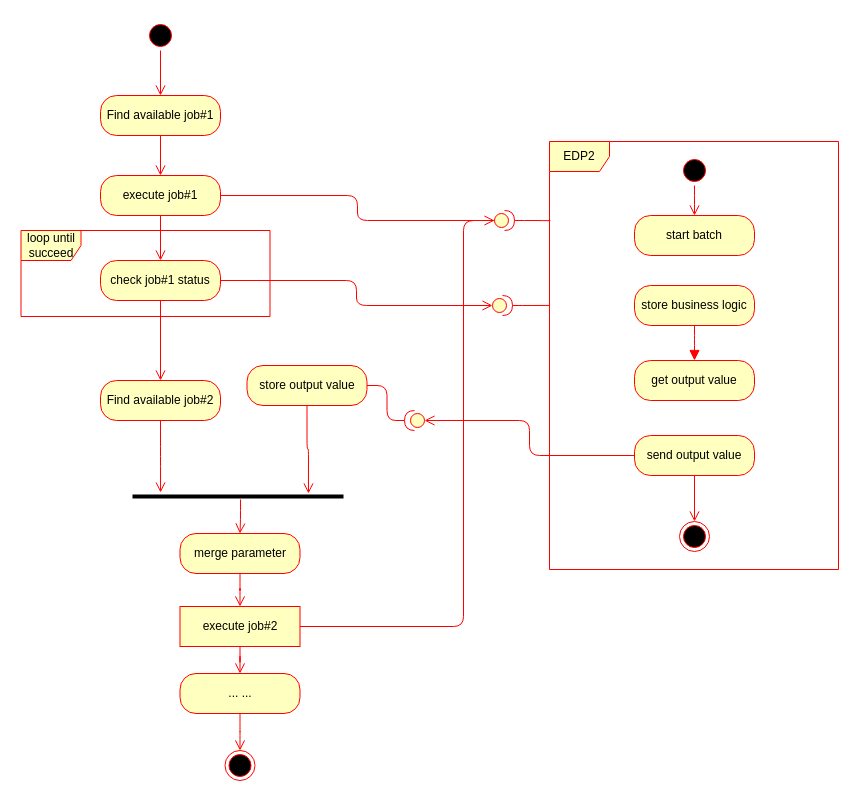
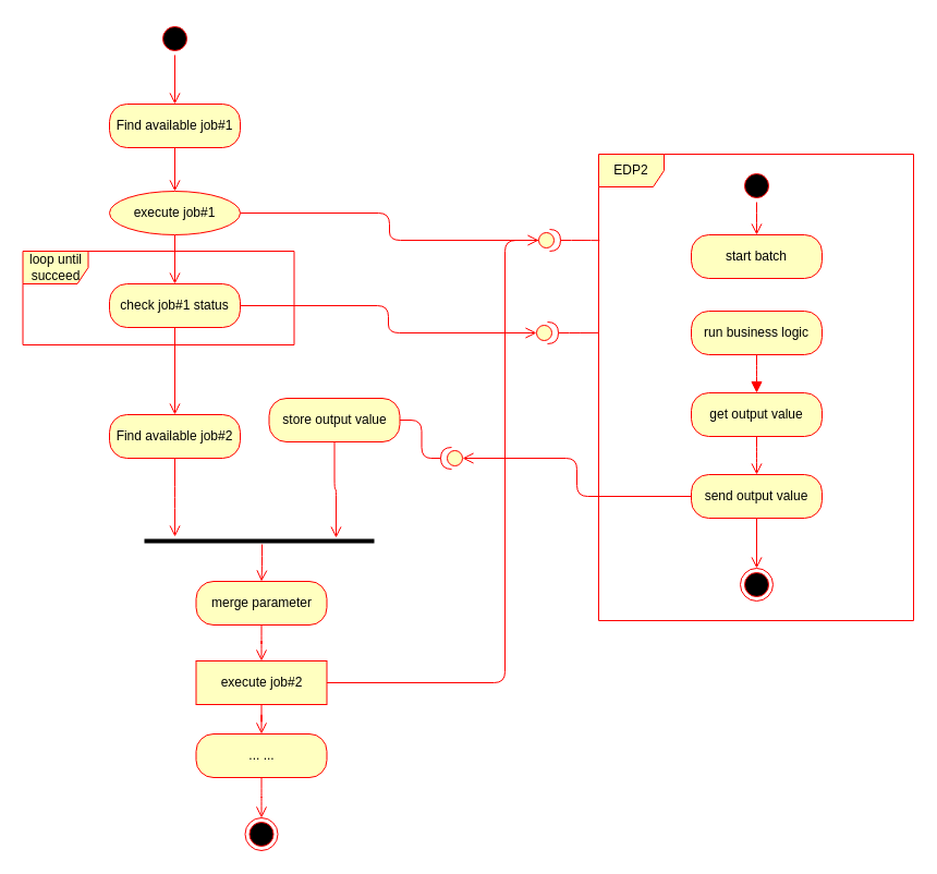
  <mxCell id="0" />
  <mxCell id="1" parent="0" />
  <mxCell id="2" value="" style="ellipse;html=1;shape=startState;fillColor=#000000;strokeColor=#ff0000;" vertex="1" parent="1"><mxGeometry x="145" y="20" width="30" height="30" as="geometry" /></mxCell>
  <mxCell id="3" value="" style="edgeStyle=orthogonalEdgeStyle;html=1;verticalAlign=bottom;endArrow=open;endSize=8;strokeColor=#ff0000;" edge="1" source="2" parent="1" target="5"><mxGeometry relative="1" as="geometry"><mxPoint x="160" y="95" as="targetPoint" /></mxGeometry></mxCell>
  <mxCell id="4" value="" style="edgeStyle=orthogonalEdgeStyle;orthogonalLoop=1;jettySize=auto;html=1;endArrow=open;endSize=8;strokeColor=#ff0000;" edge="1" parent="1" source="5" target="8"><mxGeometry relative="1" as="geometry" /></mxCell>
  <mxCell id="5" value="Find available job#1" style="rounded=1;whiteSpace=wrap;html=1;arcSize=40;fontColor=#000000;fillColor=#ffffc0;strokeColor=#ff0000;" vertex="1" parent="1"><mxGeometry x="100" y="95" width="120" height="40" as="geometry" /></mxCell>
  <mxCell id="6" style="edgeStyle=orthogonalEdgeStyle;orthogonalLoop=1;jettySize=auto;html=1;entryX=0;entryY=0.5;entryDx=0;entryDy=0;entryPerimeter=0;endArrow=open;endSize=8;strokeColor=#ff0000;" edge="1" parent="1" source="8" target="32"><mxGeometry relative="1" as="geometry"><mxPoint x="482" y="215" as="targetPoint" /></mxGeometry></mxCell>
  <mxCell id="7" value="" style="edgeStyle=orthogonalEdgeStyle;orthogonalLoop=1;jettySize=auto;html=1;endArrow=open;endFill=0;endSize=8;strokeColor=#ff0000;" edge="1" parent="1" source="8" target="11"><mxGeometry relative="1" as="geometry" /></mxCell>
- <mxCell id="8" value="execute job#1&lt;br&gt;" style="rounded=1;whiteSpace=wrap;html=1;arcSize=40;fontColor=#000000;fillColor=#ffffc0;strokeColor=#ff0000;" vertex="1" parent="1"><mxGeometry x="100" y="175" width="120" height="40" as="geometry" /></mxCell>
+ <mxCell id="8" value="execute job#1&lt;br&gt;" style="ellipse;whiteSpace=wrap;html=1;arcSize=40;fontColor=#000000;fillColor=#ffffc0;strokeColor=#ff0000;" vertex="1" parent="1"><mxGeometry x="100" y="175" width="120" height="40" as="geometry" /></mxCell>
  <mxCell id="9" style="edgeStyle=orthogonalEdgeStyle;orthogonalLoop=1;jettySize=auto;html=1;entryX=0;entryY=0.5;entryDx=0;entryDy=0;entryPerimeter=0;endArrow=open;endFill=0;endSize=8;strokeColor=#ff0000;" edge="1" parent="1" source="11" target="42"><mxGeometry relative="1" as="geometry"><mxPoint x="461" y="300" as="targetPoint" /></mxGeometry></mxCell>
  <mxCell id="10" value="" style="edgeStyle=orthogonalEdgeStyle;orthogonalLoop=1;jettySize=auto;html=1;endArrow=open;endFill=0;endSize=8;strokeColor=#ff0000;" edge="1" parent="1" source="11" target="13"><mxGeometry relative="1" as="geometry" /></mxCell>
  <mxCell id="11" value="check job#1 status&lt;br&gt;" style="rounded=1;whiteSpace=wrap;html=1;arcSize=40;fontColor=#000000;fillColor=#ffffc0;strokeColor=#ff0000;" vertex="1" parent="1"><mxGeometry x="100" y="260" width="120" height="40" as="geometry" /></mxCell>
  <mxCell id="12" style="edgeStyle=orthogonalEdgeStyle;orthogonalLoop=1;jettySize=auto;html=1;entryX=0.133;entryY=0;entryDx=0;entryDy=0;entryPerimeter=0;endArrow=open;endFill=0;endSize=8;strokeColor=#ff0000;" edge="1" parent="1" source="13" target="27"><mxGeometry relative="1" as="geometry" /></mxCell>
  <mxCell id="13" value="Find available job#2&lt;br&gt;" style="rounded=1;whiteSpace=wrap;html=1;arcSize=40;fontColor=#000000;fillColor=#ffffc0;strokeColor=#ff0000;" vertex="1" parent="1"><mxGeometry x="100" y="380" width="120" height="40" as="geometry" /></mxCell>
  <mxCell id="14" style="edgeStyle=orthogonalEdgeStyle;orthogonalLoop=1;jettySize=auto;html=1;endArrow=open;endFill=0;endSize=8;strokeColor=#ff0000;entryX=0.834;entryY=0.125;entryDx=0;entryDy=0;entryPerimeter=0;" edge="1" parent="1" source="16" target="27"><mxGeometry relative="1" as="geometry"><mxPoint x="306.5" y="488" as="targetPoint" /></mxGeometry></mxCell>
  <mxCell id="15" style="edgeStyle=orthogonalEdgeStyle;orthogonalLoop=1;jettySize=auto;html=1;entryX=1;entryY=0.5;entryDx=0;entryDy=0;entryPerimeter=0;endArrow=none;endFill=0;endSize=8;strokeColor=#ff0000;" edge="1" parent="1" source="16" target="28"><mxGeometry relative="1" as="geometry" /></mxCell>
  <mxCell id="16" value="store output value&lt;br&gt;" style="rounded=1;whiteSpace=wrap;html=1;arcSize=40;fontColor=#000000;fillColor=#ffffc0;strokeColor=#ff0000;" vertex="1" parent="1"><mxGeometry x="246.5" y="365" width="120" height="40" as="geometry" /></mxCell>
  <mxCell id="17" style="edgeStyle=orthogonalEdgeStyle;orthogonalLoop=1;jettySize=auto;html=1;endArrow=open;endFill=0;endSize=8;strokeColor=#ff0000;exitX=0.512;exitY=0.875;exitDx=0;exitDy=0;exitPerimeter=0;" edge="1" parent="1" source="27" target="19"><mxGeometry relative="1" as="geometry" /></mxCell>
  <mxCell id="18" value="" style="edgeStyle=orthogonalEdgeStyle;orthogonalLoop=1;jettySize=auto;html=1;endArrow=open;endFill=0;endSize=8;strokeColor=#ff0000;" edge="1" parent="1" source="19" target="22"><mxGeometry relative="1" as="geometry" /></mxCell>
  <mxCell id="19" value="merge parameter&lt;br&gt;" style="rounded=1;whiteSpace=wrap;html=1;arcSize=40;fontColor=#000000;fillColor=#ffffc0;strokeColor=#ff0000;" vertex="1" parent="1"><mxGeometry x="179.5" y="533" width="120" height="40" as="geometry" /></mxCell>
  <mxCell id="20" style="edgeStyle=orthogonalEdgeStyle;orthogonalLoop=1;jettySize=auto;html=1;entryX=0;entryY=0.5;entryDx=0;entryDy=0;entryPerimeter=0;endArrow=none;endFill=0;endSize=8;strokeColor=#ff0000;" edge="1" parent="1" source="22" target="32"><mxGeometry relative="1" as="geometry"><Array as="points"><mxPoint x="463" y="626" /><mxPoint x="463" y="220" /></Array></mxGeometry></mxCell>
  <mxCell id="21" value="" style="edgeStyle=orthogonalEdgeStyle;orthogonalLoop=1;jettySize=auto;html=1;endArrow=open;endFill=0;endSize=8;strokeColor=#ff0000;" edge="1" parent="1" source="22" target="24"><mxGeometry relative="1" as="geometry" /></mxCell>
  <mxCell id="22" value="execute job#2&lt;br&gt;" style="whiteSpace=wrap;html=1;arcSize=40;fontColor=#000000;fillColor=#ffffc0;strokeColor=#ff0000;rounded=0;" vertex="1" parent="1"><mxGeometry x="179.5" y="606" width="120" height="40" as="geometry" /></mxCell>
  <mxCell id="23" style="edgeStyle=orthogonalEdgeStyle;orthogonalLoop=1;jettySize=auto;html=1;endArrow=open;endFill=0;endSize=8;strokeColor=#ff0000;" edge="1" parent="1" source="24" target="46"><mxGeometry relative="1" as="geometry" /></mxCell>
  <mxCell id="24" value="... ...&lt;br&gt;" style="rounded=1;whiteSpace=wrap;html=1;arcSize=40;fontColor=#000000;fillColor=#ffffc0;strokeColor=#ff0000;" vertex="1" parent="1"><mxGeometry x="179.5" y="673" width="120" height="40" as="geometry" /></mxCell>
  <mxCell id="25" style="edgeStyle=orthogonalEdgeStyle;orthogonalLoop=1;jettySize=auto;html=1;entryX=0;entryY=0.5;entryDx=0;entryDy=0;entryPerimeter=0;endArrow=open;endFill=0;endSize=8;strokeColor=#ff0000;" edge="1" parent="1" source="38" target="28"><mxGeometry relative="1" as="geometry"><mxPoint x="391" y="420" as="targetPoint" /></mxGeometry></mxCell>
  <mxCell id="26" value="loop until succeed" style="shape=umlFrame;whiteSpace=wrap;html=1;rounded=1;strokeColor=#ff0000;fillColor=#ffffc0;" vertex="1" parent="1"><mxGeometry x="20.5" y="230" width="249" height="86" as="geometry" /></mxCell>
  <mxCell id="27" value="" style="line;strokeWidth=4;fillColor=none;align=left;verticalAlign=middle;spacingTop=-1;spacingLeft=3;spacingRight=3;rotatable=0;labelPosition=right;points=[];portConstraint=eastwest;rounded=1;html=1;" vertex="1" parent="1"><mxGeometry x="132" y="492" width="211" height="8" as="geometry" /></mxCell>
  <mxCell id="28" value="" style="shape=providedRequiredInterface;html=1;verticalLabelPosition=bottom;rounded=1;strokeColor=#ff0000;fillColor=#ffffc0;direction=west;" vertex="1" parent="1"><mxGeometry x="404" y="410" width="20" height="20" as="geometry" /></mxCell>
  <mxCell id="29" value="" style="group" vertex="1" connectable="0" parent="1"><mxGeometry x="492" y="141" width="346" height="428" as="geometry" /></mxCell>
  <mxCell id="30" value="EDP2" style="shape=umlFrame;whiteSpace=wrap;html=1;rounded=1;strokeColor=#ff0000;fillColor=#ffffc0;" vertex="1" parent="29"><mxGeometry x="57" width="289" height="428" as="geometry" /></mxCell>
  <mxCell id="31" style="edgeStyle=orthogonalEdgeStyle;orthogonalLoop=1;jettySize=auto;html=1;endArrow=none;endSize=8;strokeColor=#ff0000;endFill=0;entryX=0.003;entryY=0.185;entryDx=0;entryDy=0;entryPerimeter=0;" edge="1" parent="29" source="32" target="30"><mxGeometry relative="1" as="geometry"><mxPoint x="47" y="79" as="targetPoint" /></mxGeometry></mxCell>
  <mxCell id="32" value="" style="shape=providedRequiredInterface;html=1;verticalLabelPosition=bottom;rounded=1;strokeColor=#ff0000;fillColor=#ffffc0;" vertex="1" parent="29"><mxGeometry x="2" y="69" width="20" height="20" as="geometry" /></mxCell>
  <mxCell id="33" value="" style="ellipse;html=1;shape=startState;fillColor=#000000;strokeColor=#ff0000;" vertex="1" parent="29"><mxGeometry x="187" y="14" width="30" height="30" as="geometry" /></mxCell>
  <mxCell id="34" value="start batch" style="rounded=1;whiteSpace=wrap;html=1;arcSize=40;fontColor=#000000;fillColor=#ffffc0;strokeColor=#ff0000;" vertex="1" parent="29"><mxGeometry x="142" y="74" width="120" height="40" as="geometry" /></mxCell>
  <mxCell id="35" style="edgeStyle=orthogonalEdgeStyle;orthogonalLoop=1;jettySize=auto;html=1;endArrow=open;endSize=8;strokeColor=#ff0000;" edge="1" parent="29" source="33" target="34"><mxGeometry relative="1" as="geometry" /></mxCell>
- <mxCell id="36" value="store business logic" style="rounded=1;whiteSpace=wrap;html=1;arcSize=40;fontColor=#000000;fillColor=#ffffc0;strokeColor=#ff0000;" vertex="1" parent="29"><mxGeometry x="142" y="144" width="120" height="40" as="geometry" /></mxCell>
+ <mxCell id="36" value="run business logic" style="rounded=1;whiteSpace=wrap;html=1;arcSize=40;fontColor=#000000;fillColor=#ffffc0;strokeColor=#ff0000;" vertex="1" parent="29"><mxGeometry x="142" y="144" width="120" height="40" as="geometry" /></mxCell>
  <mxCell id="37" value="get output value" style="rounded=1;whiteSpace=wrap;html=1;arcSize=40;fontColor=#000000;fillColor=#ffffc0;strokeColor=#ff0000;" vertex="1" parent="29"><mxGeometry x="142" y="219" width="120" height="40" as="geometry" /></mxCell>
  <mxCell id="38" value="send output value" style="rounded=1;whiteSpace=wrap;html=1;arcSize=40;fontColor=#000000;fillColor=#ffffc0;strokeColor=#ff0000;" vertex="1" parent="29"><mxGeometry x="142" y="294" width="120" height="40" as="geometry" /></mxCell>
+ <mxCell id="39" value="" style="edgeStyle=orthogonalEdgeStyle;orthogonalLoop=1;jettySize=auto;html=1;endArrow=open;endFill=0;endSize=8;strokeColor=#ff0000;" edge="1" parent="29" source="37" target="38"><mxGeometry relative="1" as="geometry" /></mxCell>
  <mxCell id="40" value="" style="edgeStyle=orthogonalEdgeStyle;orthogonalLoop=1;jettySize=auto;html=1;endArrow=block;endSize=8;strokeColor=#ff0000;" edge="1" parent="29" source="36" target="37"><mxGeometry relative="1" as="geometry" /></mxCell>
  <mxCell id="41" value="" style="group" vertex="1" connectable="0" parent="29"><mxGeometry y="154" width="20" height="20" as="geometry" /></mxCell>
  <mxCell id="42" value="" style="shape=providedRequiredInterface;html=1;verticalLabelPosition=bottom;rounded=1;strokeColor=#ff0000;fillColor=#ffffc0;" vertex="1" parent="41"><mxGeometry width="20" height="20" as="geometry" /></mxCell>
  <mxCell id="43" style="edgeStyle=orthogonalEdgeStyle;orthogonalLoop=1;jettySize=auto;html=1;entryX=0;entryY=0.383;entryDx=0;entryDy=0;entryPerimeter=0;endArrow=none;endFill=0;endSize=8;strokeColor=#ff0000;" edge="1" parent="29" source="42" target="30"><mxGeometry relative="1" as="geometry" /></mxCell>
  <mxCell id="44" value="" style="ellipse;html=1;shape=endState;fillColor=#000000;strokeColor=#ff0000;rounded=1;" vertex="1" parent="29"><mxGeometry x="187" y="380" width="30" height="30" as="geometry" /></mxCell>
  <mxCell id="45" style="edgeStyle=orthogonalEdgeStyle;orthogonalLoop=1;jettySize=auto;html=1;endArrow=open;endFill=0;endSize=8;strokeColor=#ff0000;" edge="1" parent="29" source="38" target="44"><mxGeometry relative="1" as="geometry" /></mxCell>
  <mxCell id="46" value="" style="ellipse;html=1;shape=endState;fillColor=#000000;strokeColor=#ff0000;rounded=1;" vertex="1" parent="1"><mxGeometry x="224.5" y="750" width="30" height="30" as="geometry" /></mxCell>
